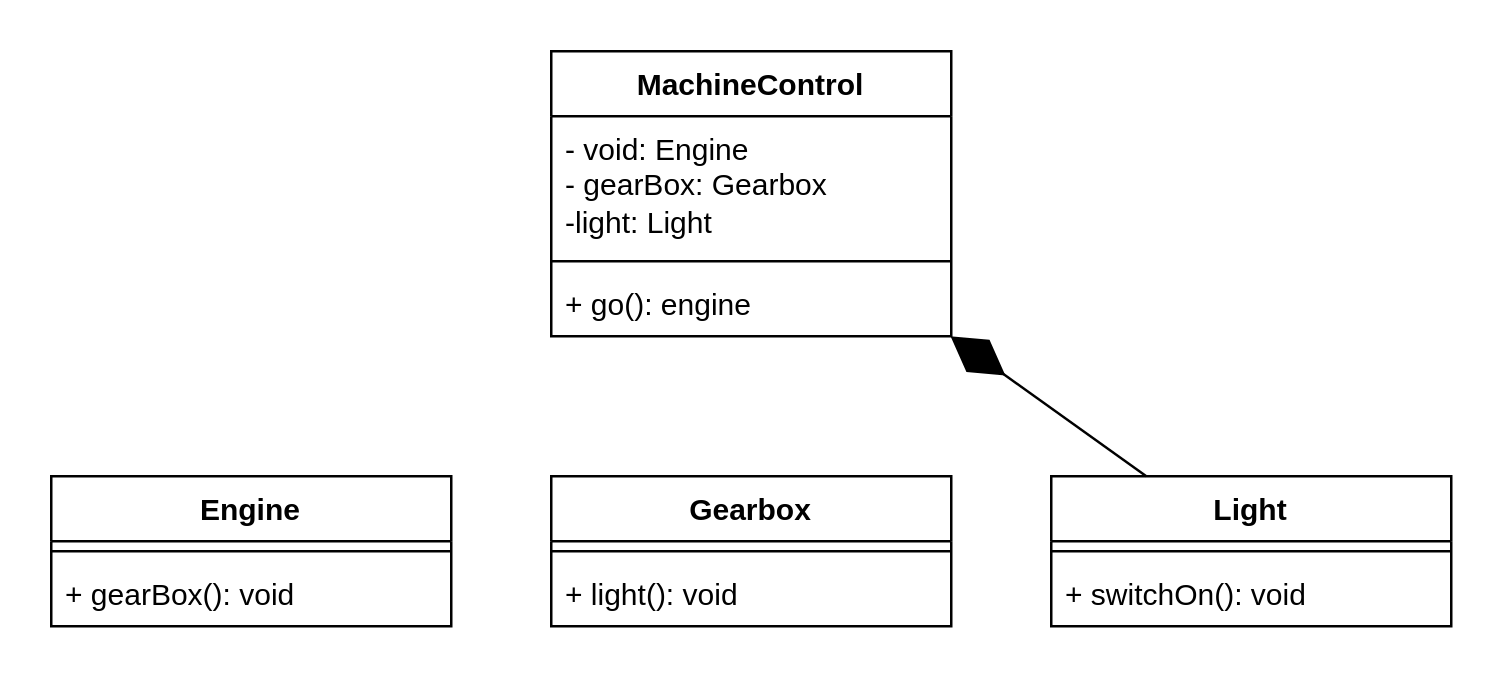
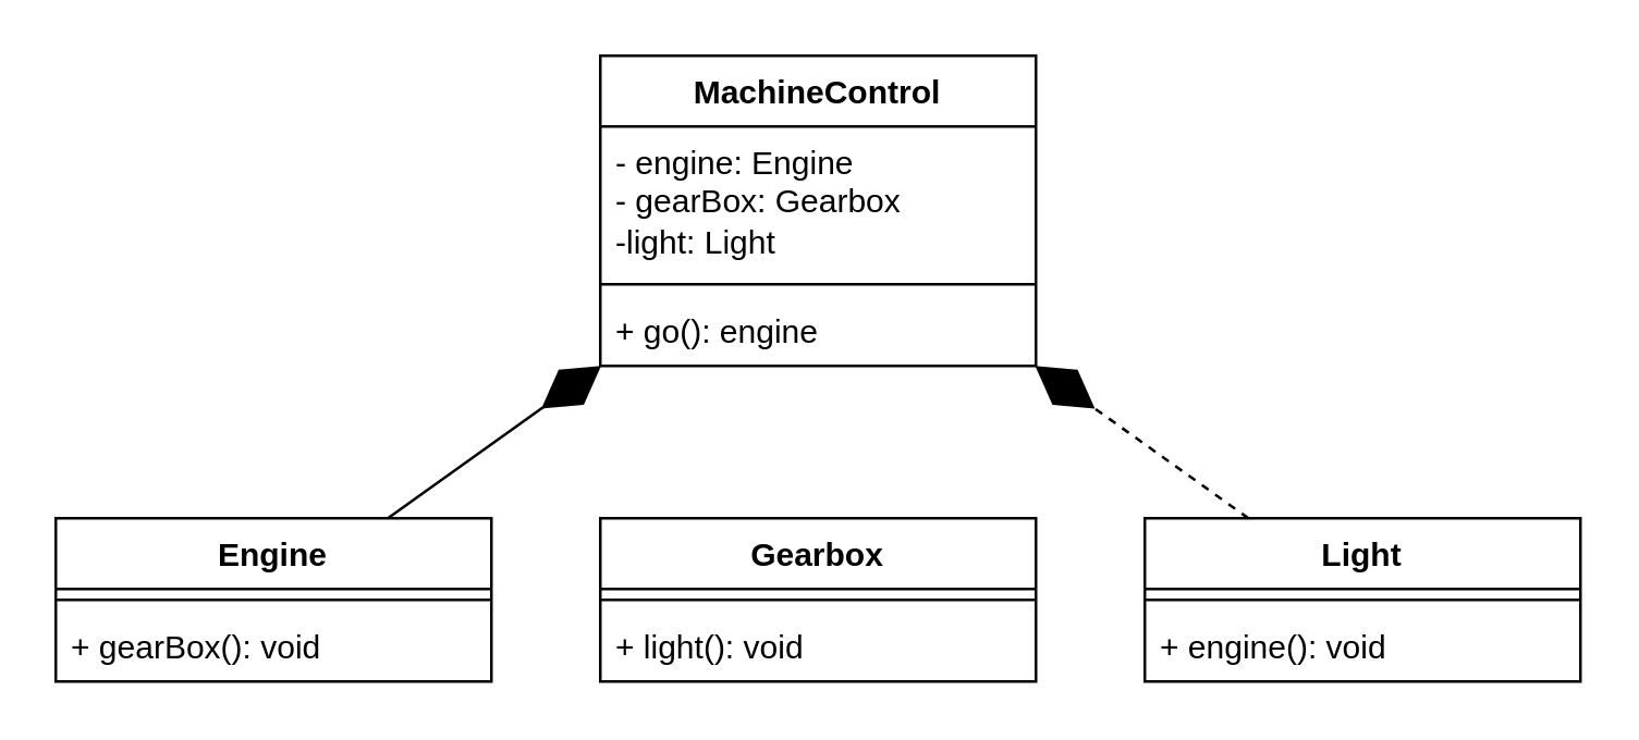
  <mxCell id="0" />
  <mxCell id="1" parent="0" />
  <mxCell id="2" value="Engine" style="swimlane;fontStyle=1;align=center;verticalAlign=top;childLayout=stackLayout;horizontal=1;startSize=26;horizontalStack=0;resizeParent=1;resizeParentMax=0;resizeLast=0;collapsible=1;marginBottom=0;whiteSpace=wrap;html=1;" parent="1" vertex="1"><mxGeometry x="20" y="190" width="160" height="60" as="geometry" /></mxCell>
  <mxCell id="3" value="" style="line;strokeWidth=1;fillColor=none;align=left;verticalAlign=middle;spacingTop=-1;spacingLeft=3;spacingRight=3;rotatable=0;labelPosition=right;points=[];portConstraint=eastwest;strokeColor=inherit;" parent="2" vertex="1"><mxGeometry y="26" width="160" height="8" as="geometry" /></mxCell>
  <mxCell id="4" value="+ gearBox(): void" style="text;strokeColor=none;fillColor=none;align=left;verticalAlign=top;spacingLeft=4;spacingRight=4;overflow=hidden;rotatable=0;points=[[0,0.5],[1,0.5]];portConstraint=eastwest;whiteSpace=wrap;html=1;" parent="2" vertex="1"><mxGeometry y="34" width="160" height="26" as="geometry" /></mxCell>
  <mxCell id="5" value="Gearbox" style="swimlane;fontStyle=1;align=center;verticalAlign=top;childLayout=stackLayout;horizontal=1;startSize=26;horizontalStack=0;resizeParent=1;resizeParentMax=0;resizeLast=0;collapsible=1;marginBottom=0;whiteSpace=wrap;html=1;" parent="1" vertex="1"><mxGeometry x="220" y="190" width="160" height="60" as="geometry" /></mxCell>
  <mxCell id="6" value="" style="line;strokeWidth=1;fillColor=none;align=left;verticalAlign=middle;spacingTop=-1;spacingLeft=3;spacingRight=3;rotatable=0;labelPosition=right;points=[];portConstraint=eastwest;strokeColor=inherit;" parent="5" vertex="1"><mxGeometry y="26" width="160" height="8" as="geometry" /></mxCell>
  <mxCell id="7" value="+ light(): void" style="text;strokeColor=none;fillColor=none;align=left;verticalAlign=top;spacingLeft=4;spacingRight=4;overflow=hidden;rotatable=0;points=[[0,0.5],[1,0.5]];portConstraint=eastwest;whiteSpace=wrap;html=1;" parent="5" vertex="1"><mxGeometry y="34" width="160" height="26" as="geometry" /></mxCell>
  <mxCell id="8" value="Light" style="swimlane;fontStyle=1;align=center;verticalAlign=top;childLayout=stackLayout;horizontal=1;startSize=26;horizontalStack=0;resizeParent=1;resizeParentMax=0;resizeLast=0;collapsible=1;marginBottom=0;whiteSpace=wrap;html=1;" parent="1" vertex="1"><mxGeometry x="420" y="190" width="160" height="60" as="geometry" /></mxCell>
  <mxCell id="9" value="" style="line;strokeWidth=1;fillColor=none;align=left;verticalAlign=middle;spacingTop=-1;spacingLeft=3;spacingRight=3;rotatable=0;labelPosition=right;points=[];portConstraint=eastwest;strokeColor=inherit;" parent="8" vertex="1"><mxGeometry y="26" width="160" height="8" as="geometry" /></mxCell>
- <mxCell id="10" value="+ switchOn(): void" style="text;strokeColor=none;fillColor=none;align=left;verticalAlign=top;spacingLeft=4;spacingRight=4;overflow=hidden;rotatable=0;points=[[0,0.5],[1,0.5]];portConstraint=eastwest;whiteSpace=wrap;html=1;" parent="8" vertex="1"><mxGeometry y="34" width="160" height="26" as="geometry" /></mxCell>
+ <mxCell id="10" value="+ engine(): void" style="text;strokeColor=none;fillColor=none;align=left;verticalAlign=top;spacingLeft=4;spacingRight=4;overflow=hidden;rotatable=0;points=[[0,0.5],[1,0.5]];portConstraint=eastwest;whiteSpace=wrap;html=1;" parent="8" vertex="1"><mxGeometry y="34" width="160" height="26" as="geometry" /></mxCell>
  <mxCell id="11" value="MachineControl" style="swimlane;fontStyle=1;align=center;verticalAlign=top;childLayout=stackLayout;horizontal=1;startSize=26;horizontalStack=0;resizeParent=1;resizeParentMax=0;resizeLast=0;collapsible=1;marginBottom=0;whiteSpace=wrap;html=1;" parent="1" vertex="1"><mxGeometry x="220" y="20" width="160" height="114" as="geometry" /></mxCell>
- <mxCell id="12" value="- void: Engine&lt;br&gt;- gearBox: Gearbox&lt;br&gt;-light: Light" style="text;strokeColor=none;fillColor=none;align=left;verticalAlign=top;spacingLeft=4;spacingRight=4;overflow=hidden;rotatable=0;points=[[0,0.5],[1,0.5]];portConstraint=eastwest;whiteSpace=wrap;html=1;" parent="11" vertex="1"><mxGeometry y="26" width="160" height="54" as="geometry" /></mxCell>
+ <mxCell id="12" value="- engine: Engine&lt;br&gt;- gearBox: Gearbox&lt;br&gt;-light: Light" style="text;strokeColor=none;fillColor=none;align=left;verticalAlign=top;spacingLeft=4;spacingRight=4;overflow=hidden;rotatable=0;points=[[0,0.5],[1,0.5]];portConstraint=eastwest;whiteSpace=wrap;html=1;" parent="11" vertex="1"><mxGeometry y="26" width="160" height="54" as="geometry" /></mxCell>
  <mxCell id="13" value="" style="line;strokeWidth=1;fillColor=none;align=left;verticalAlign=middle;spacingTop=-1;spacingLeft=3;spacingRight=3;rotatable=0;labelPosition=right;points=[];portConstraint=eastwest;strokeColor=inherit;" parent="11" vertex="1"><mxGeometry y="80" width="160" height="8" as="geometry" /></mxCell>
  <mxCell id="14" value="+ go(): engine" style="text;strokeColor=none;fillColor=none;align=left;verticalAlign=top;spacingLeft=4;spacingRight=4;overflow=hidden;rotatable=0;points=[[0,0.5],[1,0.5]];portConstraint=eastwest;whiteSpace=wrap;html=1;" parent="11" vertex="1"><mxGeometry y="88" width="160" height="26" as="geometry" /></mxCell>
- <mxCell id="16" value="" style="endArrow=diamondThin;endFill=1;endSize=24;html=1;rounded=0;" parent="1" source="8" target="11" edge="1"><mxGeometry width="160" relative="1" as="geometry"><mxPoint x="240" y="320" as="sourcePoint" /><mxPoint x="400" y="320" as="targetPoint" /></mxGeometry></mxCell>
+ <mxCell id="15" value="" style="endArrow=diamondThin;endFill=1;endSize=24;html=1;rounded=0;" parent="1" source="2" target="11" edge="1"><mxGeometry width="160" relative="1" as="geometry"><mxPoint x="180" y="320" as="sourcePoint" /><mxPoint x="340" y="320" as="targetPoint" /></mxGeometry></mxCell>
+ <mxCell id="16" value="" style="endArrow=diamondThin;endFill=1;endSize=24;html=1;rounded=0;dashed=1;" parent="1" source="8" target="11" edge="1"><mxGeometry width="160" relative="1" as="geometry"><mxPoint x="240" y="320" as="sourcePoint" /><mxPoint x="400" y="320" as="targetPoint" /></mxGeometry></mxCell>
